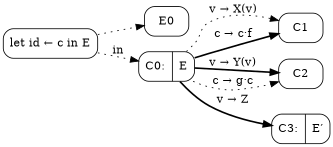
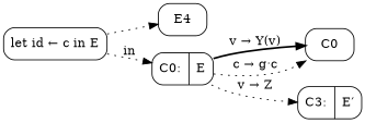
  digraph {
    rankdir=LR
    node [shape=box style=rounded]
    edge [style=dotted]
    n1 [label="let id ← c in E"]
-   E0
+   E0 [label=E4]
    n3 [label="{C0:|E}" shape=record]
-   C1
-   C2
+   C2 [label=C0]
    n6 [label="{C3:|E′}" shape=record]
    n1 -> E0
    n1 -> n3 [label=in]
-   n3 -> C1 [label="v → X(v)"]
-   n3 -> C1 [label="c → c·f" style=bold]
    n3 -> C2 [label="v → Y(v)" style=bold]
    n3 -> C2 [label="c → g·c"]
-   n3 -> n6 [label="v → Z" style=bold]
+   n3 -> n6 [label="v → Z"]
  }
